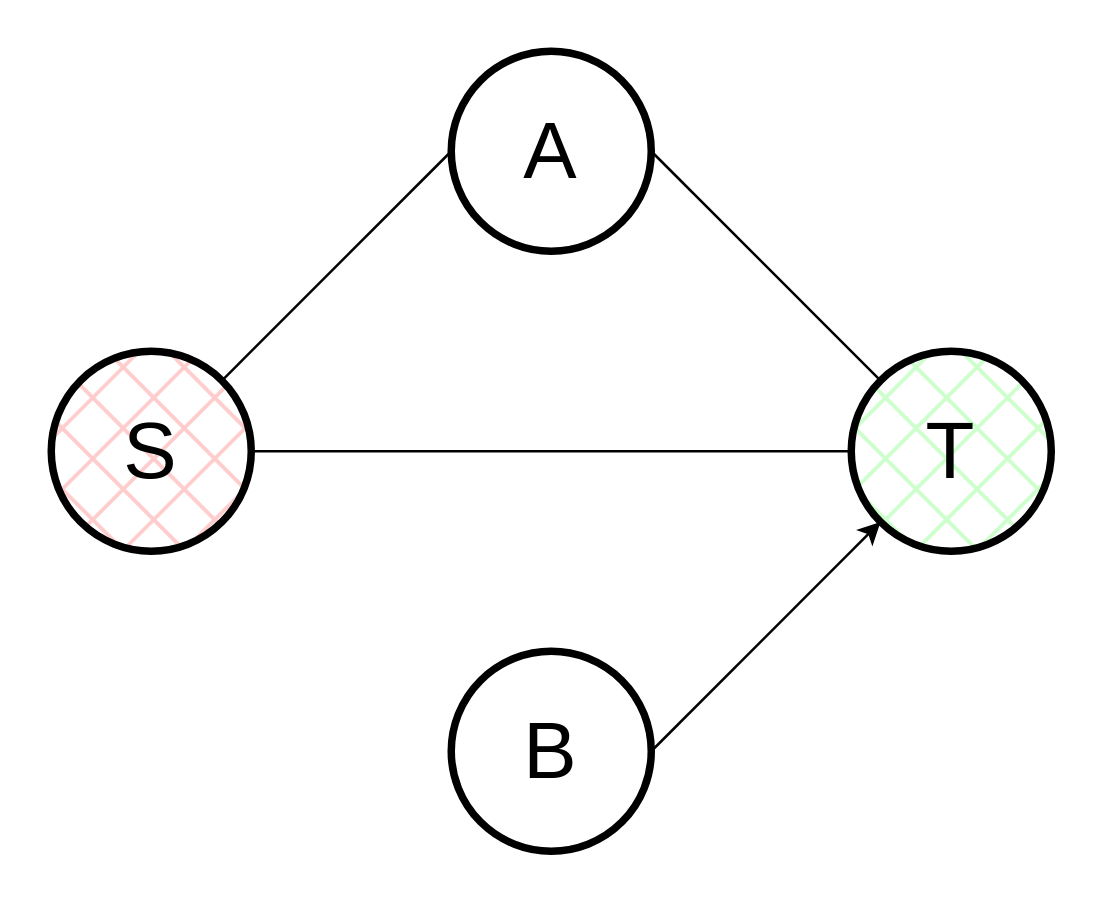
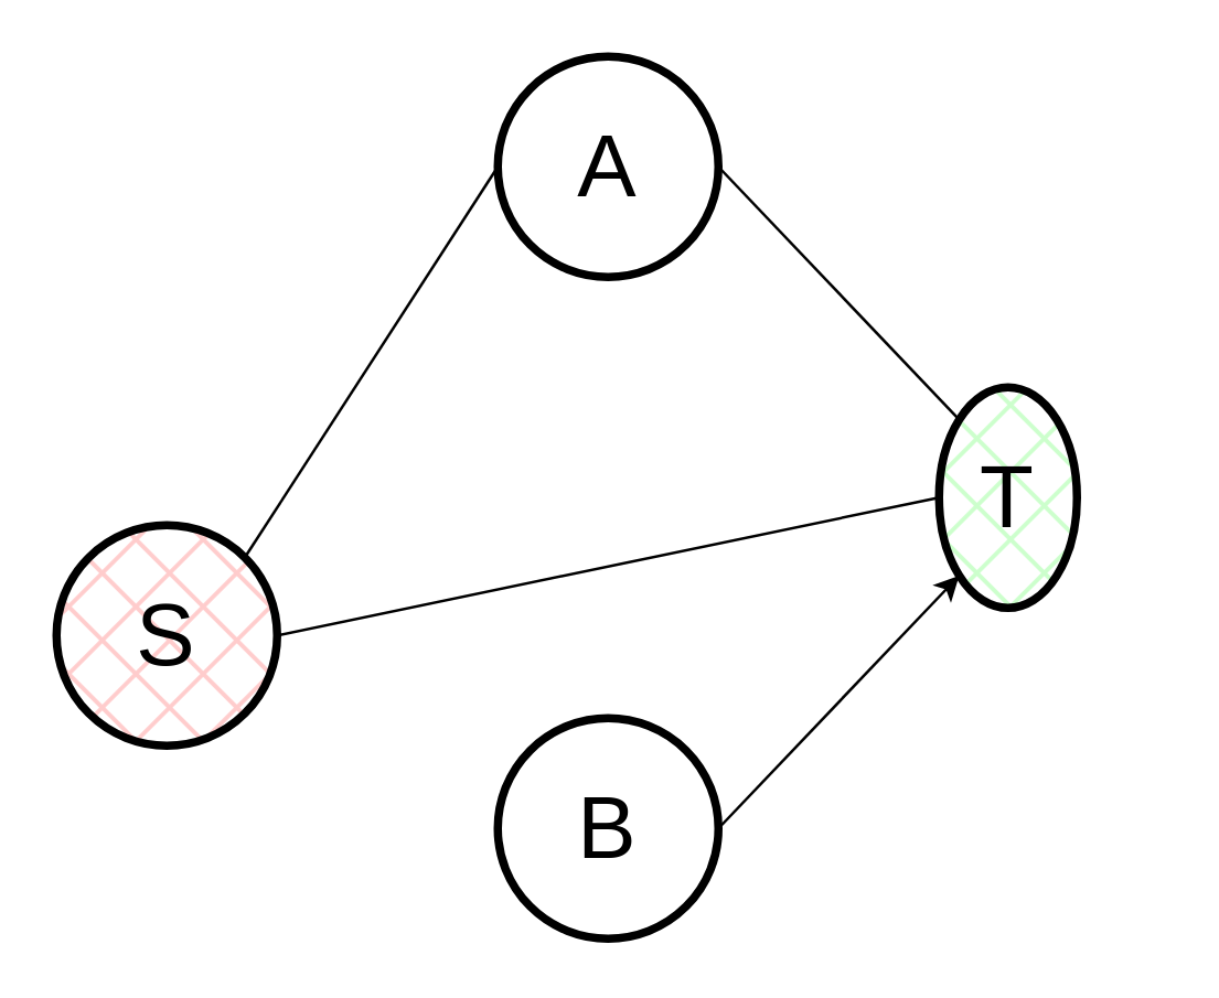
  <mxCell id="0" />
  <mxCell id="1" parent="0" />
- <mxCell id="2" value="&lt;font style=&quot;font-size: 32px;&quot;&gt;S&lt;/font&gt;" style="ellipse;whiteSpace=wrap;html=1;aspect=fixed;strokeWidth=3;fillStyle=cross-hatch;fillColor=#FFCCCC;" vertex="1" parent="1"><mxGeometry x="20" y="140" width="80" height="80" as="geometry" /></mxCell>
+ <mxCell id="2" value="&lt;font style=&quot;font-size: 32px;&quot;&gt;S&lt;/font&gt;" style="ellipse;whiteSpace=wrap;html=1;aspect=fixed;strokeWidth=3;fillStyle=cross-hatch;fillColor=#FFCCCC;" vertex="1" parent="1"><mxGeometry x="20" y="190" width="80" height="80" as="geometry" /></mxCell>
  <mxCell id="3" value="&lt;font style=&quot;font-size: 32px;&quot;&gt;A&lt;/font&gt;" style="ellipse;whiteSpace=wrap;html=1;aspect=fixed;strokeWidth=3;" vertex="1" parent="1"><mxGeometry x="180" y="20" width="80" height="80" as="geometry" /></mxCell>
  <mxCell id="4" value="&lt;font style=&quot;font-size: 32px;&quot;&gt;B&lt;/font&gt;" style="ellipse;whiteSpace=wrap;html=1;aspect=fixed;strokeWidth=3;" vertex="1" parent="1"><mxGeometry x="180" y="260" width="80" height="80" as="geometry" /></mxCell>
- <mxCell id="5" value="&lt;font style=&quot;font-size: 32px;&quot;&gt;T&lt;/font&gt;" style="ellipse;whiteSpace=wrap;html=1;aspect=fixed;strokeWidth=3;fillColor=#CCFFCC;fillStyle=cross-hatch;" vertex="1" parent="1"><mxGeometry x="340" y="140" width="80" height="80" as="geometry" /></mxCell>
+ <mxCell id="5" value="&lt;font style=&quot;font-size: 32px;&quot;&gt;T&lt;/font&gt;" style="ellipse;whiteSpace=wrap;html=1;aspect=fixed;strokeWidth=3;fillColor=#CCFFCC;fillStyle=cross-hatch;" vertex="1" parent="1"><mxGeometry x="340" y="140" width="50" height="80" as="geometry" /></mxCell>
  <mxCell id="6" value="" style="endArrow=none;html=1;rounded=0;exitX=1;exitY=0.5;exitDx=0;exitDy=0;entryX=0;entryY=0.5;entryDx=0;entryDy=0;strokeWidth=1;" edge="1" parent="1" source="2" target="5"><mxGeometry width="50" height="50" relative="1" as="geometry"><mxPoint x="500" y="300" as="sourcePoint" /><mxPoint x="550" y="250" as="targetPoint" /></mxGeometry></mxCell>
  <mxCell id="7" value="" style="endArrow=none;html=1;rounded=0;exitX=1;exitY=0;exitDx=0;exitDy=0;entryX=0;entryY=0.5;entryDx=0;entryDy=0;strokeWidth=1;" edge="1" parent="1" source="2" target="3"><mxGeometry width="50" height="50" relative="1" as="geometry"><mxPoint x="500" y="300" as="sourcePoint" /><mxPoint x="550" y="250" as="targetPoint" /></mxGeometry></mxCell>
  <mxCell id="8" value="" style="endArrow=none;html=1;rounded=0;exitX=1;exitY=0.5;exitDx=0;exitDy=0;entryX=0;entryY=0;entryDx=0;entryDy=0;strokeWidth=1;" edge="1" parent="1" source="3" target="5"><mxGeometry width="50" height="50" relative="1" as="geometry"><mxPoint x="500" y="300" as="sourcePoint" /><mxPoint x="550" y="250" as="targetPoint" /></mxGeometry></mxCell>
  <mxCell id="9" value="" style="endArrow=classic;html=1;rounded=0;exitX=1;exitY=0.5;exitDx=0;exitDy=0;entryX=0;entryY=1;entryDx=0;entryDy=0;strokeWidth=1;" edge="1" parent="1" source="4" target="5"><mxGeometry width="50" height="50" relative="1" as="geometry"><mxPoint x="500" y="300" as="sourcePoint" /><mxPoint x="550" y="250" as="targetPoint" /></mxGeometry></mxCell>
